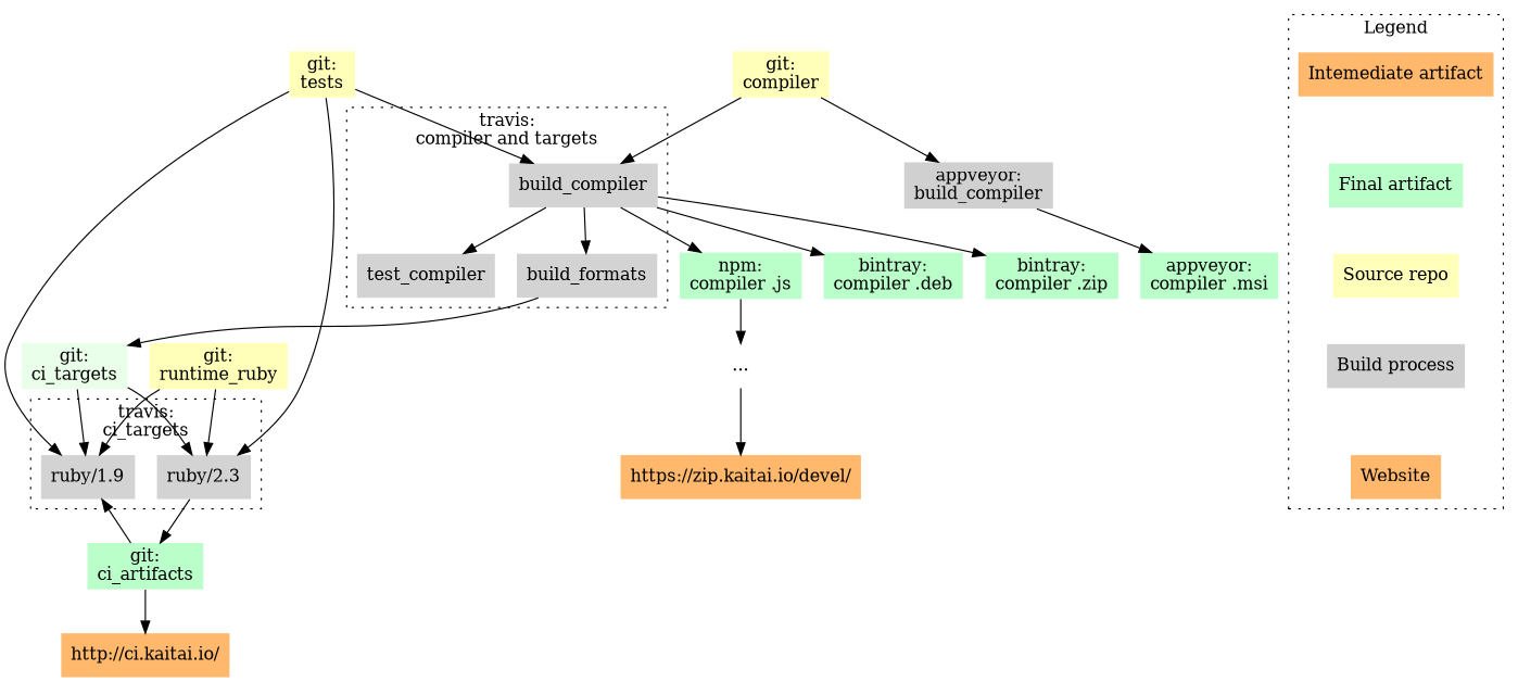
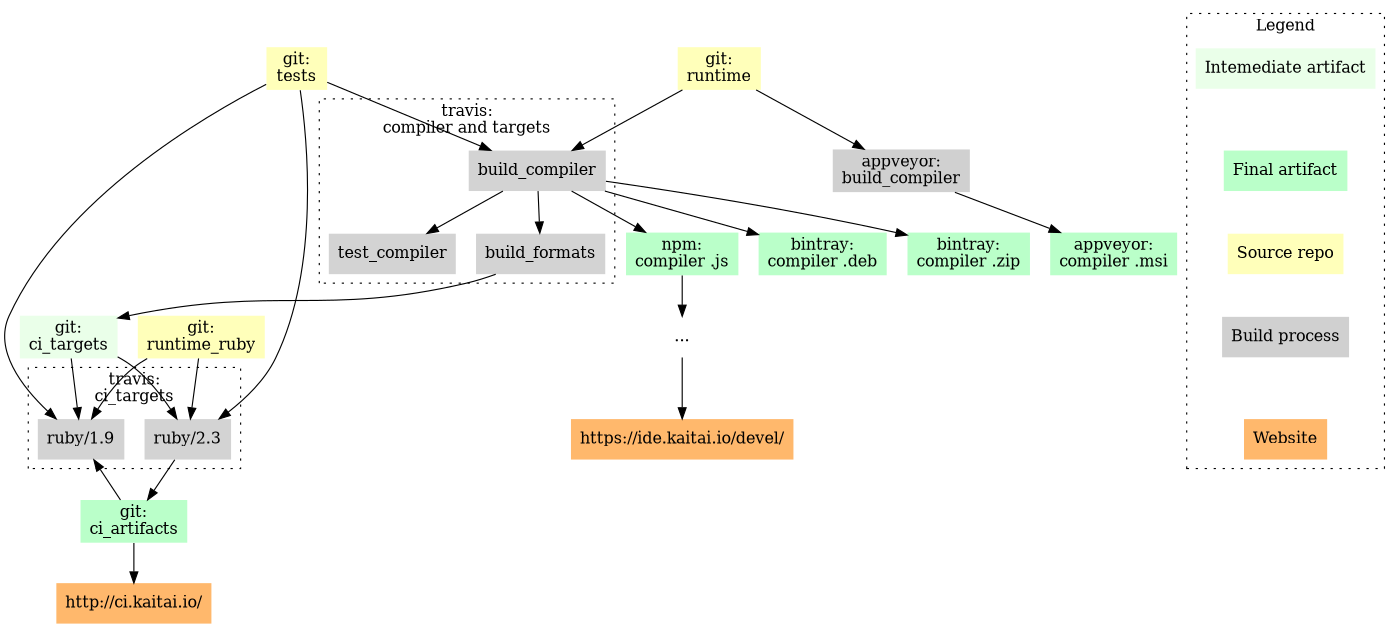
  digraph {
    compound=true
    rankdir=TB
    node [shape=plaintext style=filled]
    build_compiler
    test_compiler
    build_formats
    n4 [label="ruby/1.9"]
    n5 [label="ruby/2.3"]
-   n6 [fillcolor="#ffb86c" label="Intemediate artifact"]
+   n6 [fillcolor="#eaffe9" label="Intemediate artifact"]
    n7 [fillcolor="#baffc9" label="Final artifact"]
    n8 [fillcolor="#ffffba" label="Source repo"]
    n9 [fillcolor="#d0d0d0" label="Build process"]
    n10 [fillcolor="#ffb86c" label=Website]
    n11 [fillcolor="#baffc9" label="bintray:\ncompiler .deb"]
    n12 [fillcolor="#baffc9" label="bintray:\ncompiler .zip"]
    n13 [fillcolor="#baffc9" label="npm:\ncompiler .js"]
    n14 [fillcolor="#eaffe9" label="git:\nci_targets"]
    n15 [fillcolor="#baffc9" label="git:\nci_artifacts"]
-   n16 [fillcolor="#ffffba" label="git:\ncompiler"]
+   n16 [fillcolor="#ffffba" label="git:\nruntime"]
    n17 [fillcolor="#d0d0d0" label="appveyor:\nbuild_compiler"]
    n18 [fillcolor="#baffc9" label="appveyor:\ncompiler .msi"]
    n19 [fillcolor="#ffffba" label="git:\ntests"]
    n20 [fillcolor="#ffb86c" label="http://ci.kaitai.io/"]
    n21 [fillcolor="#ffffba" label="git:\nruntime_ruby"]
    n22 [label="..." style=none]
-   n23 [fillcolor="#ffb86c" label="https://zip.kaitai.io/devel/"]
+   n23 [fillcolor="#ffb86c" label="https://ide.kaitai.io/devel/"]
    subgraph cluster_1 {
      label="travis:\ncompiler and targets"
      style=dotted
      build_compiler
      test_compiler
      build_formats
    }
    subgraph cluster_2 {
      label="travis:\nci_targets"
      style=dotted
      n4
      n5
    }
    subgraph cluster_3 {
      label=Legend
      style=dotted
      n6
      n7
      n8
      n9
      n10
    }
    build_compiler -> test_compiler
    build_compiler -> build_formats
    build_compiler -> n11
    build_compiler -> n12
    build_compiler -> n13
    build_formats -> n14
    n5 -> n15
    n6 -> n7 [style=invis]
    n7 -> n8 [style=invis]
    n8 -> n9 [style=invis]
    n9 -> n10 [style=invis]
    n13 -> n22
    n14 -> n4
    n14 -> n5
    n15 -> n4
    n15 -> n20
    n16 -> build_compiler
    n16 -> n17
    n17 -> n18
    n19 -> build_compiler
    n19 -> n4
    n19 -> n5
    n21 -> n4
    n21 -> n5
    n22 -> n23
  }
